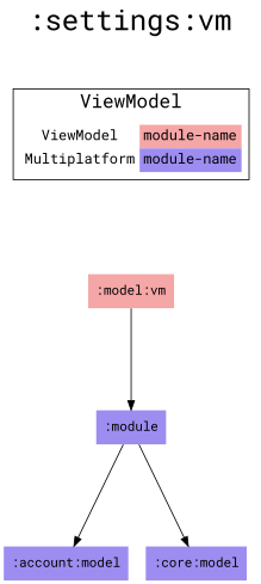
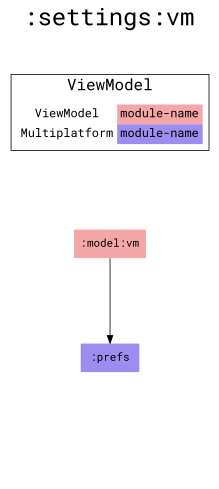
  digraph {
    fontname="Roboto Mono"
    fontsize=30
    label=":settings:vm"
    labelloc=t
    rankdir=TB
    ranksep=1.5
    node [fillcolor="#9D8DF1" fontname="Roboto Mono" shape=none style=filled]
    edge [dir=forward fontname="Roboto Mono"]
    n1 [fillcolor="#FFFFFF" fontsize=15 label=< <TABLE BORDER="0" CELLBORDER="0" CELLSPACING="0" CELLPADDING="4"> <TR><TD>ViewModel</TD><TD BGCOLOR="#F5A6A6">module-name</TD></TR> <TR><TD>Multiplatform</TD><TD BGCOLOR="#9D8DF1">module-name</TD></TR> </TABLE> > margin=0]
    n2 [fillcolor="#F5A6A6" label=":model:vm"]
-   ":prefs" [label=":module"]
-   ":account:model"
-   ":core:model"
+   ":prefs"
    subgraph sub_1 {
      rank=same
    }
    subgraph cluster_2 {
      fontsize=20
      label=ViewModel
      n1
    }
    n1 -> n2 [style=invis]
    n2 -> ":prefs"
-   ":prefs" -> ":account:model"
-   ":prefs" -> ":core:model"
  }
